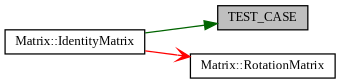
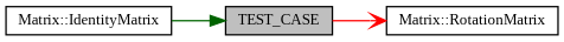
  digraph {
    fontname="Liberation Serif"
    rankdir=LR
    node [color=black fillcolor=white fontname="Liberation Serif" fontsize=10 shape=record style=filled]
    edge [fontname="Liberation Serif" fontsize=10 labelfontname=Helvetica labelfontsize=10 style=solid]
    n1 [fillcolor=grey75 fontcolor=black height=0.2 label=TEST_CASE width=0.4]
    n2 [height=0.2 label="Matrix::RotationMatrix" width=0.4]
    n3 [height=0.2 label="Matrix::IdentityMatrix" width=0.4]
-   n3 -> n2 [arrowhead=vee color=red]
+   n1 -> n2 [arrowhead=vee color=red]
    n3 -> n1 [arrowhead=normal color=darkgreen]
  }
